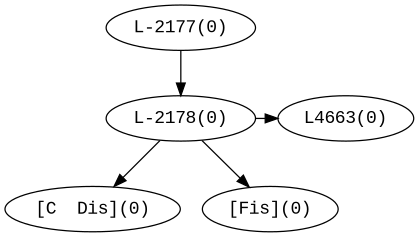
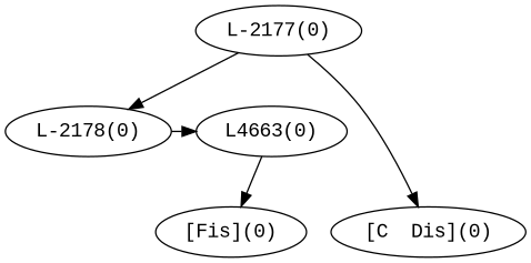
  digraph {
    fontname="Liberation Mono"
    node [fontname="Liberation Mono"]
    edge [fontname="Liberation Mono"]
    "L-2178(0)"
    "L4663(0)"
    "L-2177(0)"
    "[C  Dis](0)"
    "[Fis](0)"
    subgraph sub_1 {
      rank=same
      "L-2178(0)"
      "L4663(0)"
    }
    subgraph sub_2 {
      rank=min
      "L-2177(0)"
    }
    subgraph sub_3 {
      rank=max
      "[C  Dis](0)"
      "[Fis](0)"
    }
    "L-2178(0)" -> "L4663(0)"
-   "L-2178(0)" -> "[C  Dis](0)"
-   "L-2178(0)" -> "[Fis](0)"
+   "L-2177(0)" -> "[C  Dis](0)"
+   "L4663(0)" -> "[Fis](0)"
    "L-2177(0)" -> "L-2178(0)"
  }
